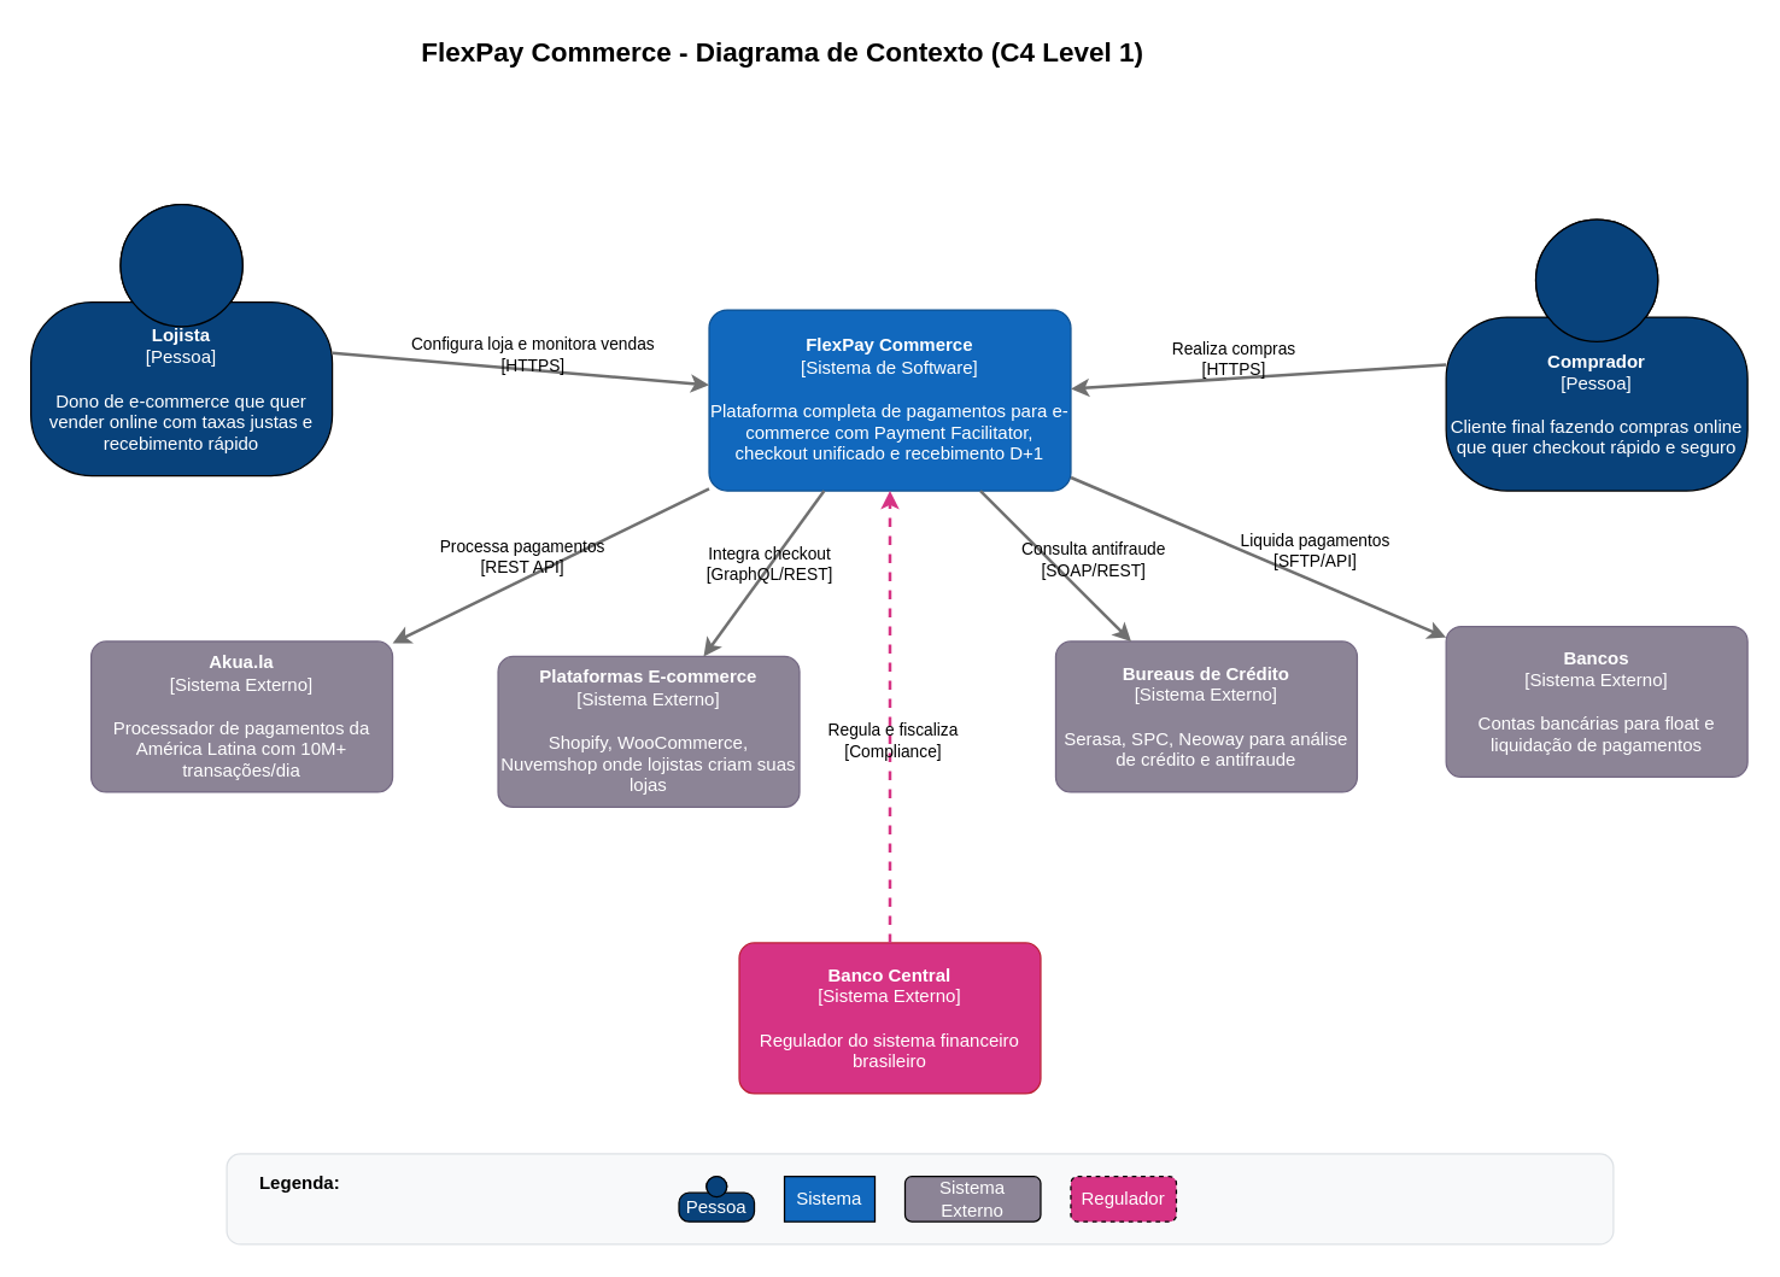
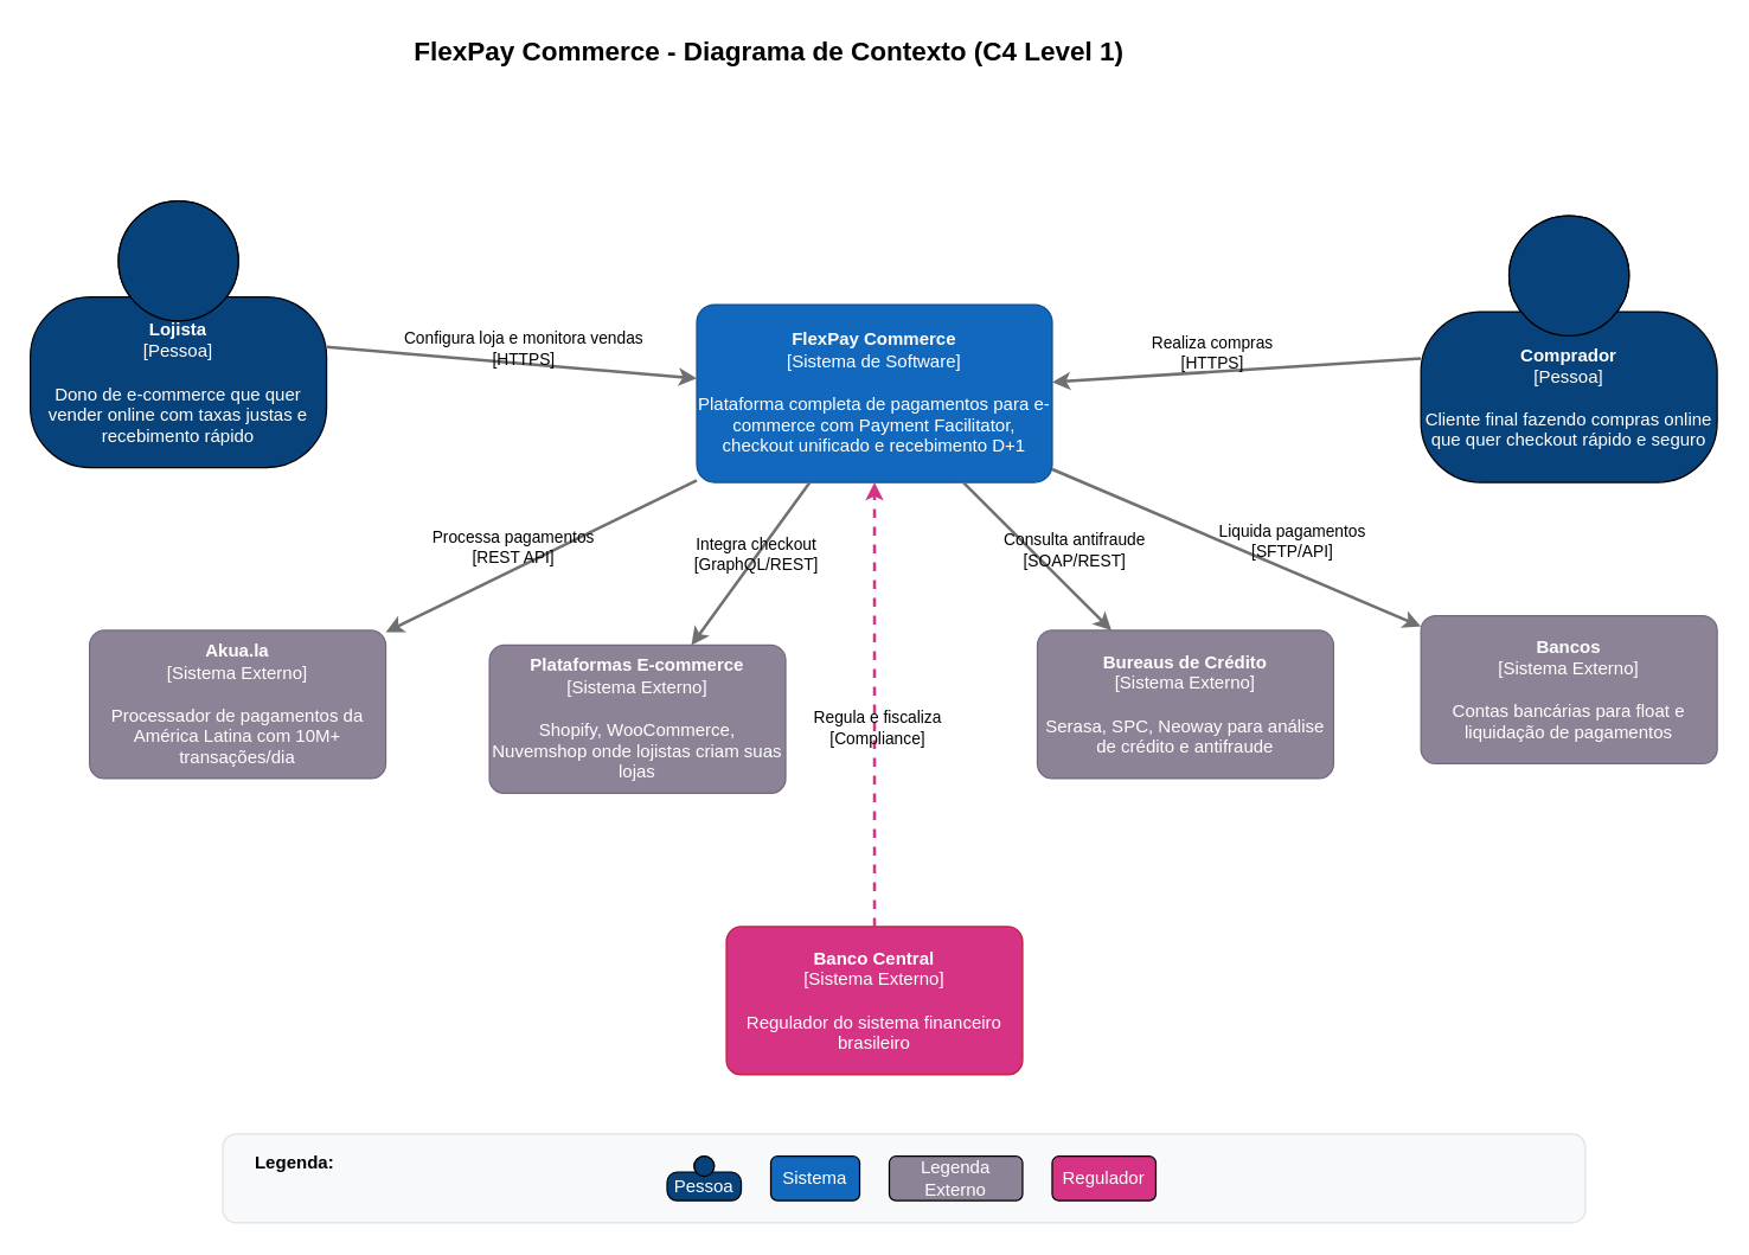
  <mxCell id="0" />
  <mxCell id="1" parent="0" />
  <mxCell id="2" value="FlexPay Commerce - Diagrama de Contexto (C4 Level 1)" style="text;html=1;strokeColor=none;fillColor=none;align=center;verticalAlign=middle;whiteSpace=wrap;rounded=0;fontSize=18;fontStyle=1;" parent="1" vertex="1"><mxGeometry x="219" y="20" width="600" height="30" as="geometry" /></mxCell>
  <mxCell id="3" value="&lt;b&gt;Lojista&lt;/b&gt;&lt;br/&gt;[Pessoa]&lt;br/&gt;&lt;br/&gt;Dono de e-commerce que quer vender online com taxas justas e recebimento rápido" style="html=1;whiteSpace=wrap;fillColor=#08427b;fontColor=#ffffff;shape=mxgraph.c4.person2;align=center;metaEdit=1;points=[[0.5,0,0],[1,0.5,0],[1,0.82,0],[0.75,1,0],[0.5,1,0],[0.25,1,0],[0,0.82,0],[0,0.5,0]];resizable=0;" parent="1" vertex="1"><mxGeometry x="20" y="135" width="200" height="180" as="geometry" /></mxCell>
  <mxCell id="4" value="&lt;b&gt;Comprador&lt;/b&gt;&lt;br/&gt;[Pessoa]&lt;br/&gt;&lt;br/&gt;Cliente final fazendo compras online que quer checkout rápido e seguro" style="html=1;whiteSpace=wrap;fillColor=#08427b;fontColor=#ffffff;shape=mxgraph.c4.person2;align=center;metaEdit=1;points=[[0.5,0,0],[1,0.5,0],[1,0.82,0],[0.75,1,0],[0.5,1,0],[0.25,1,0],[0,0.82,0],[0,0.5,0]];resizable=0;" parent="1" vertex="1"><mxGeometry x="959" y="145" width="200" height="180" as="geometry" /></mxCell>
  <mxCell id="5" value="&lt;b&gt;FlexPay Commerce&lt;/b&gt;&lt;br&gt;[Sistema de Software]&lt;br&gt;&lt;br&gt;Plataforma completa de pagamentos para e-commerce com Payment Facilitator, checkout unificado e recebimento D+1" style="rounded=1;whiteSpace=wrap;html=1;fillColor=#1168bd;fontColor=#ffffff;align=center;arcSize=10;strokeColor=#0d5091;metaEdit=1;resizable=0;points=[[0.25,0,0],[0.5,0,0],[0.75,0,0],[1,0.25,0],[1,0.5,0],[1,0.75,0],[0.75,1,0],[0.5,1,0],[0.25,1,0],[0,0.75,0],[0,0.5,0],[0,0.25,0]];labelBackgroundColor=none;" parent="1" vertex="1"><mxGeometry x="470" y="205" width="240" height="120" as="geometry" /></mxCell>
  <mxCell id="6" value="&lt;b&gt;Akua.la&lt;/b&gt;&lt;br/&gt;[Sistema Externo]&lt;br/&gt;&lt;br/&gt;Processador de pagamentos da América Latina com 10M+ transações/dia" style="rounded=1;whiteSpace=wrap;html=1;fillColor=#8c8496;fontColor=#ffffff;align=center;arcSize=10;strokeColor=#736782;metaEdit=1;resizable=0;" parent="1" vertex="1"><mxGeometry x="60" y="425" width="200" height="100" as="geometry" /></mxCell>
  <mxCell id="7" value="&lt;b&gt;Plataformas E-commerce&lt;/b&gt;&lt;br/&gt;[Sistema Externo]&lt;br/&gt;&lt;br/&gt;Shopify, WooCommerce, Nuvemshop onde lojistas criam suas lojas" style="rounded=1;whiteSpace=wrap;html=1;fillColor=#8c8496;fontColor=#ffffff;align=center;arcSize=10;strokeColor=#736782;metaEdit=1;resizable=0;" parent="1" vertex="1"><mxGeometry x="330" y="435" width="200" height="100" as="geometry" /></mxCell>
  <mxCell id="8" value="&lt;b&gt;Bureaus de Crédito&lt;/b&gt;&lt;br/&gt;[Sistema Externo]&lt;br/&gt;&lt;br/&gt;Serasa, SPC, Neoway para análise de crédito e antifraude" style="rounded=1;whiteSpace=wrap;html=1;fillColor=#8c8496;fontColor=#ffffff;align=center;arcSize=10;strokeColor=#736782;metaEdit=1;resizable=0;" parent="1" vertex="1"><mxGeometry x="700" y="425" width="200" height="100" as="geometry" /></mxCell>
  <mxCell id="9" value="&lt;b&gt;Bancos&lt;/b&gt;&lt;br/&gt;[Sistema Externo]&lt;br/&gt;&lt;br/&gt;Contas bancárias para float e liquidação de pagamentos" style="rounded=1;whiteSpace=wrap;html=1;fillColor=#8c8496;fontColor=#ffffff;align=center;arcSize=10;strokeColor=#736782;metaEdit=1;resizable=0;" parent="1" vertex="1"><mxGeometry x="959" y="415" width="200" height="100" as="geometry" /></mxCell>
  <mxCell id="10" value="&lt;b&gt;Banco Central&lt;/b&gt;&lt;br/&gt;[Sistema Externo]&lt;br/&gt;&lt;br/&gt;Regulador do sistema financeiro brasileiro" style="rounded=1;whiteSpace=wrap;html=1;fillColor=#d63384;fontColor=#ffffff;align=center;arcSize=10;strokeColor=#bd1f36;metaEdit=1;resizable=0;" parent="1" vertex="1"><mxGeometry x="490" y="625" width="200" height="100" as="geometry" /></mxCell>
  <mxCell id="11" style="rounded=0;orthogonalLoop=1;jettySize=auto;html=1;strokeColor=#707070;strokeWidth=2;fontColor=#707070;jumpStyle=none;labelBackgroundColor=none;" parent="1" source="3" target="5" edge="1"><mxGeometry relative="1" as="geometry" /></mxCell>
  <mxCell id="12" value="Configura loja e monitora vendas&lt;br&gt;[HTTPS]" style="edgeLabel;html=1;align=center;verticalAlign=middle;resizable=0;points=[];labelBackgroundColor=none;fontSize=11;" parent="11" vertex="1" connectable="0"><mxGeometry x="-0.1" y="-1" relative="1" as="geometry"><mxPoint x="20" y="-10" as="offset" /></mxGeometry></mxCell>
  <mxCell id="13" style="rounded=0;orthogonalLoop=1;jettySize=auto;html=1;strokeColor=#707070;strokeWidth=2;fontColor=#707070;jumpStyle=none;" parent="1" source="4" target="5" edge="1"><mxGeometry relative="1" as="geometry" /></mxCell>
  <mxCell id="14" value="Realiza compras&lt;br&gt;[HTTPS]" style="edgeLabel;html=1;align=center;verticalAlign=middle;resizable=0;points=[];labelBackgroundColor=none;fontSize=11;" parent="13" vertex="1" connectable="0"><mxGeometry x="-0.1" y="-1" relative="1" as="geometry"><mxPoint x="-30" y="-10" as="offset" /></mxGeometry></mxCell>
  <mxCell id="15" style="rounded=0;orthogonalLoop=1;jettySize=auto;html=1;strokeColor=#707070;strokeWidth=2;fontColor=#707070;jumpStyle=none;" parent="1" source="5" target="6" edge="1"><mxGeometry relative="1" as="geometry" /></mxCell>
  <mxCell id="16" value="Processa pagamentos&lt;br&gt;[REST API]" style="edgeLabel;html=1;align=center;verticalAlign=middle;resizable=0;points=[];labelBackgroundColor=none;fontSize=11;" parent="15" vertex="1" connectable="0"><mxGeometry x="-0.1" y="-1" relative="1" as="geometry"><mxPoint x="-30" as="offset" /></mxGeometry></mxCell>
  <mxCell id="17" style="rounded=0;orthogonalLoop=1;jettySize=auto;html=1;strokeColor=#707070;strokeWidth=2;fontColor=#707070;jumpStyle=none;" parent="1" source="5" target="7" edge="1"><mxGeometry relative="1" as="geometry" /></mxCell>
  <mxCell id="18" value="Integra checkout&lt;br&gt;[GraphQL/REST]" style="edgeLabel;html=1;align=center;verticalAlign=middle;resizable=0;points=[];labelBackgroundColor=none;fontSize=11;" parent="17" vertex="1" connectable="0"><mxGeometry x="-0.1" y="-1" relative="1" as="geometry"><mxPoint as="offset" /></mxGeometry></mxCell>
  <mxCell id="19" style="rounded=0;orthogonalLoop=1;jettySize=auto;html=1;strokeColor=#707070;strokeWidth=2;fontColor=#707070;jumpStyle=none;" parent="1" source="5" target="8" edge="1"><mxGeometry relative="1" as="geometry" /></mxCell>
  <mxCell id="20" value="Consulta antifraude&lt;br&gt;[SOAP/REST]" style="edgeLabel;html=1;align=center;verticalAlign=middle;resizable=0;points=[];labelBackgroundColor=none;fontSize=11;" parent="19" vertex="1" connectable="0"><mxGeometry x="-0.1" y="-1" relative="1" as="geometry"><mxPoint x="30" as="offset" /></mxGeometry></mxCell>
  <mxCell id="21" style="rounded=0;orthogonalLoop=1;jettySize=auto;html=1;strokeColor=#707070;strokeWidth=2;fontColor=#707070;jumpStyle=none;" parent="1" source="5" target="9" edge="1"><mxGeometry relative="1" as="geometry" /></mxCell>
  <mxCell id="22" value="Liquida pagamentos&lt;br&gt;[SFTP/API]" style="edgeLabel;html=1;align=center;verticalAlign=middle;resizable=0;points=[];labelBackgroundColor=none;fontSize=11;fontColor=default;" parent="21" vertex="1" connectable="0"><mxGeometry x="-0.1" y="-1" relative="1" as="geometry"><mxPoint x="50" as="offset" /></mxGeometry></mxCell>
  <mxCell id="23" style="rounded=0;orthogonalLoop=1;jettySize=auto;html=1;strokeColor=#d63384;strokeWidth=2;fontColor=#d63384;jumpStyle=none;dashed=1;" parent="1" source="10" target="5" edge="1"><mxGeometry relative="1" as="geometry" /></mxCell>
  <mxCell id="24" value="Regula e fiscaliza&lt;br&gt;[Compliance]" style="edgeLabel;html=1;align=center;verticalAlign=middle;resizable=0;points=[];labelBackgroundColor=none;fontSize=11;" parent="23" vertex="1" connectable="0"><mxGeometry x="-0.1" y="-1" relative="1" as="geometry"><mxPoint as="offset" /></mxGeometry></mxCell>
  <mxCell id="25" value="" style="rounded=1;whiteSpace=wrap;html=1;fillColor=#f8f9fa;strokeColor=#dee2e6;strokeWidth=1;" parent="1" vertex="1"><mxGeometry x="150" y="765" width="920" height="60" as="geometry" /></mxCell>
  <mxCell id="26" value="&lt;b&gt;Legenda:&lt;/b&gt;" style="text;html=1;strokeColor=none;fillColor=none;align=left;verticalAlign=middle;whiteSpace=wrap;rounded=0;fontSize=12;fontStyle=1;" parent="1" vertex="1"><mxGeometry x="170" y="775" width="70" height="20" as="geometry" /></mxCell>
  <mxCell id="27" value="Pessoa" style="html=1;whiteSpace=wrap;fillColor=#08427b;fontColor=#ffffff;shape=mxgraph.c4.person2;align=center;" parent="1" vertex="1"><mxGeometry x="450" y="780" width="50" height="30" as="geometry" /></mxCell>
- <mxCell id="28" value="Sistema" style="whiteSpace=wrap;html=1;fillColor=#1168bd;fontColor=#ffffff;align=center;rounded=0;" parent="1" vertex="1"><mxGeometry x="520" y="780" width="60" height="30" as="geometry" /></mxCell>
- <mxCell id="29" value="Sistema Externo" style="rounded=1;whiteSpace=wrap;html=1;fillColor=#8c8496;fontColor=#ffffff;align=center;" parent="1" vertex="1"><mxGeometry x="600" y="780" width="90" height="30" as="geometry" /></mxCell>
- <mxCell id="30" value="Regulador" style="rounded=1;whiteSpace=wrap;html=1;fillColor=#d63384;fontColor=#ffffff;align=center;dashed=1;" parent="1" vertex="1"><mxGeometry x="710" y="780" width="70" height="30" as="geometry" /></mxCell>
+ <mxCell id="28" value="Sistema" style="rounded=1;whiteSpace=wrap;html=1;fillColor=#1168bd;fontColor=#ffffff;align=center;" parent="1" vertex="1"><mxGeometry x="520" y="780" width="60" height="30" as="geometry" /></mxCell>
+ <mxCell id="29" value="Legenda Externo" style="rounded=1;whiteSpace=wrap;html=1;fillColor=#8c8496;fontColor=#ffffff;align=center;" parent="1" vertex="1"><mxGeometry x="600" y="780" width="90" height="30" as="geometry" /></mxCell>
+ <mxCell id="30" value="Regulador" style="rounded=1;whiteSpace=wrap;html=1;fillColor=#d63384;fontColor=#ffffff;align=center;" parent="1" vertex="1"><mxGeometry x="710" y="780" width="70" height="30" as="geometry" /></mxCell>
